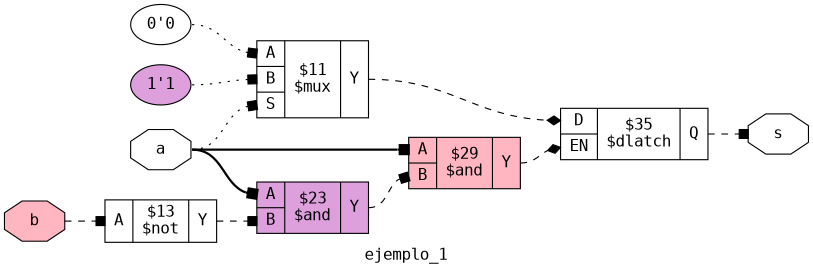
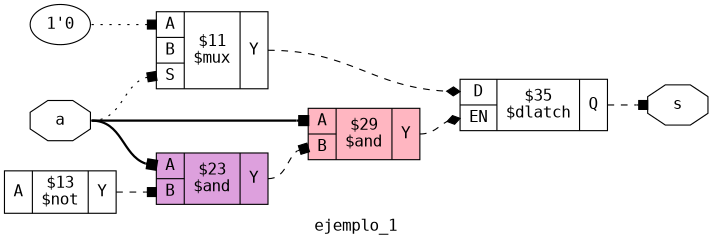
  digraph {
    fontname="DejaVu Sans Mono"
    label=ejemplo_1
    rankdir=LR
    remincross=true
    node [fillcolor=white fontname="DejaVu Sans Mono" shape=record style=filled]
    edge [arrowhead=box color=black fontname="DejaVu Sans Mono" headport="p8:w" style=dashed tailport=e]
    n1 [color=black fontcolor=black label=a shape=octagon]
    n2 [fillcolor=plum label="{{<p8> A|<p11> B}|$23\n$and|{<p9> Y}}"]
    n3 [fillcolor=lightpink label="{{<p8> A|<p11> B}|$29\n$and|{<p9> Y}}"]
    n4 [label="{{<p8> A|<p11> B|<p18> S}|$11\n$mux|{<p9> Y}}"]
    n5 [label="{{<p14> D|<p15> EN}|$35\n$dlatch|{<p16> Q}}"]
-   n6 [color=black fillcolor=lightpink fontcolor=black label=b shape=octagon]
    n7 [label="{{<p8> A}|$13\n$not|{<p9> Y}}"]
    n8 [color=black fontcolor=black label=s shape=octagon]
-   n9 [label="0'0" shape=""]
-   n10 [fillcolor=plum label="1'1" shape=""]
+   n9 [label="1'0" shape=""]
    n1 -> n2 [style=bold]
    n1 -> n3 [style=bold]
    n1 -> n4 [headport="p18:w" style=dotted]
    n2 -> n3 [headport="p11:w" tailport="p9:e"]
    n3 -> n5 [arrowhead=diamond headport="p15:w" tailport="p9:e"]
    n4 -> n5 [arrowhead=diamond headport="p14:w" tailport="p9:e"]
    n5 -> n8 [headport=w tailport="p16:e"]
-   n6 -> n7
    n7 -> n2 [headport="p11:w" tailport="p9:e"]
    n9 -> n4 [style=dotted]
-   n10 -> n4 [headport="p11:w" style=dotted]
  }
